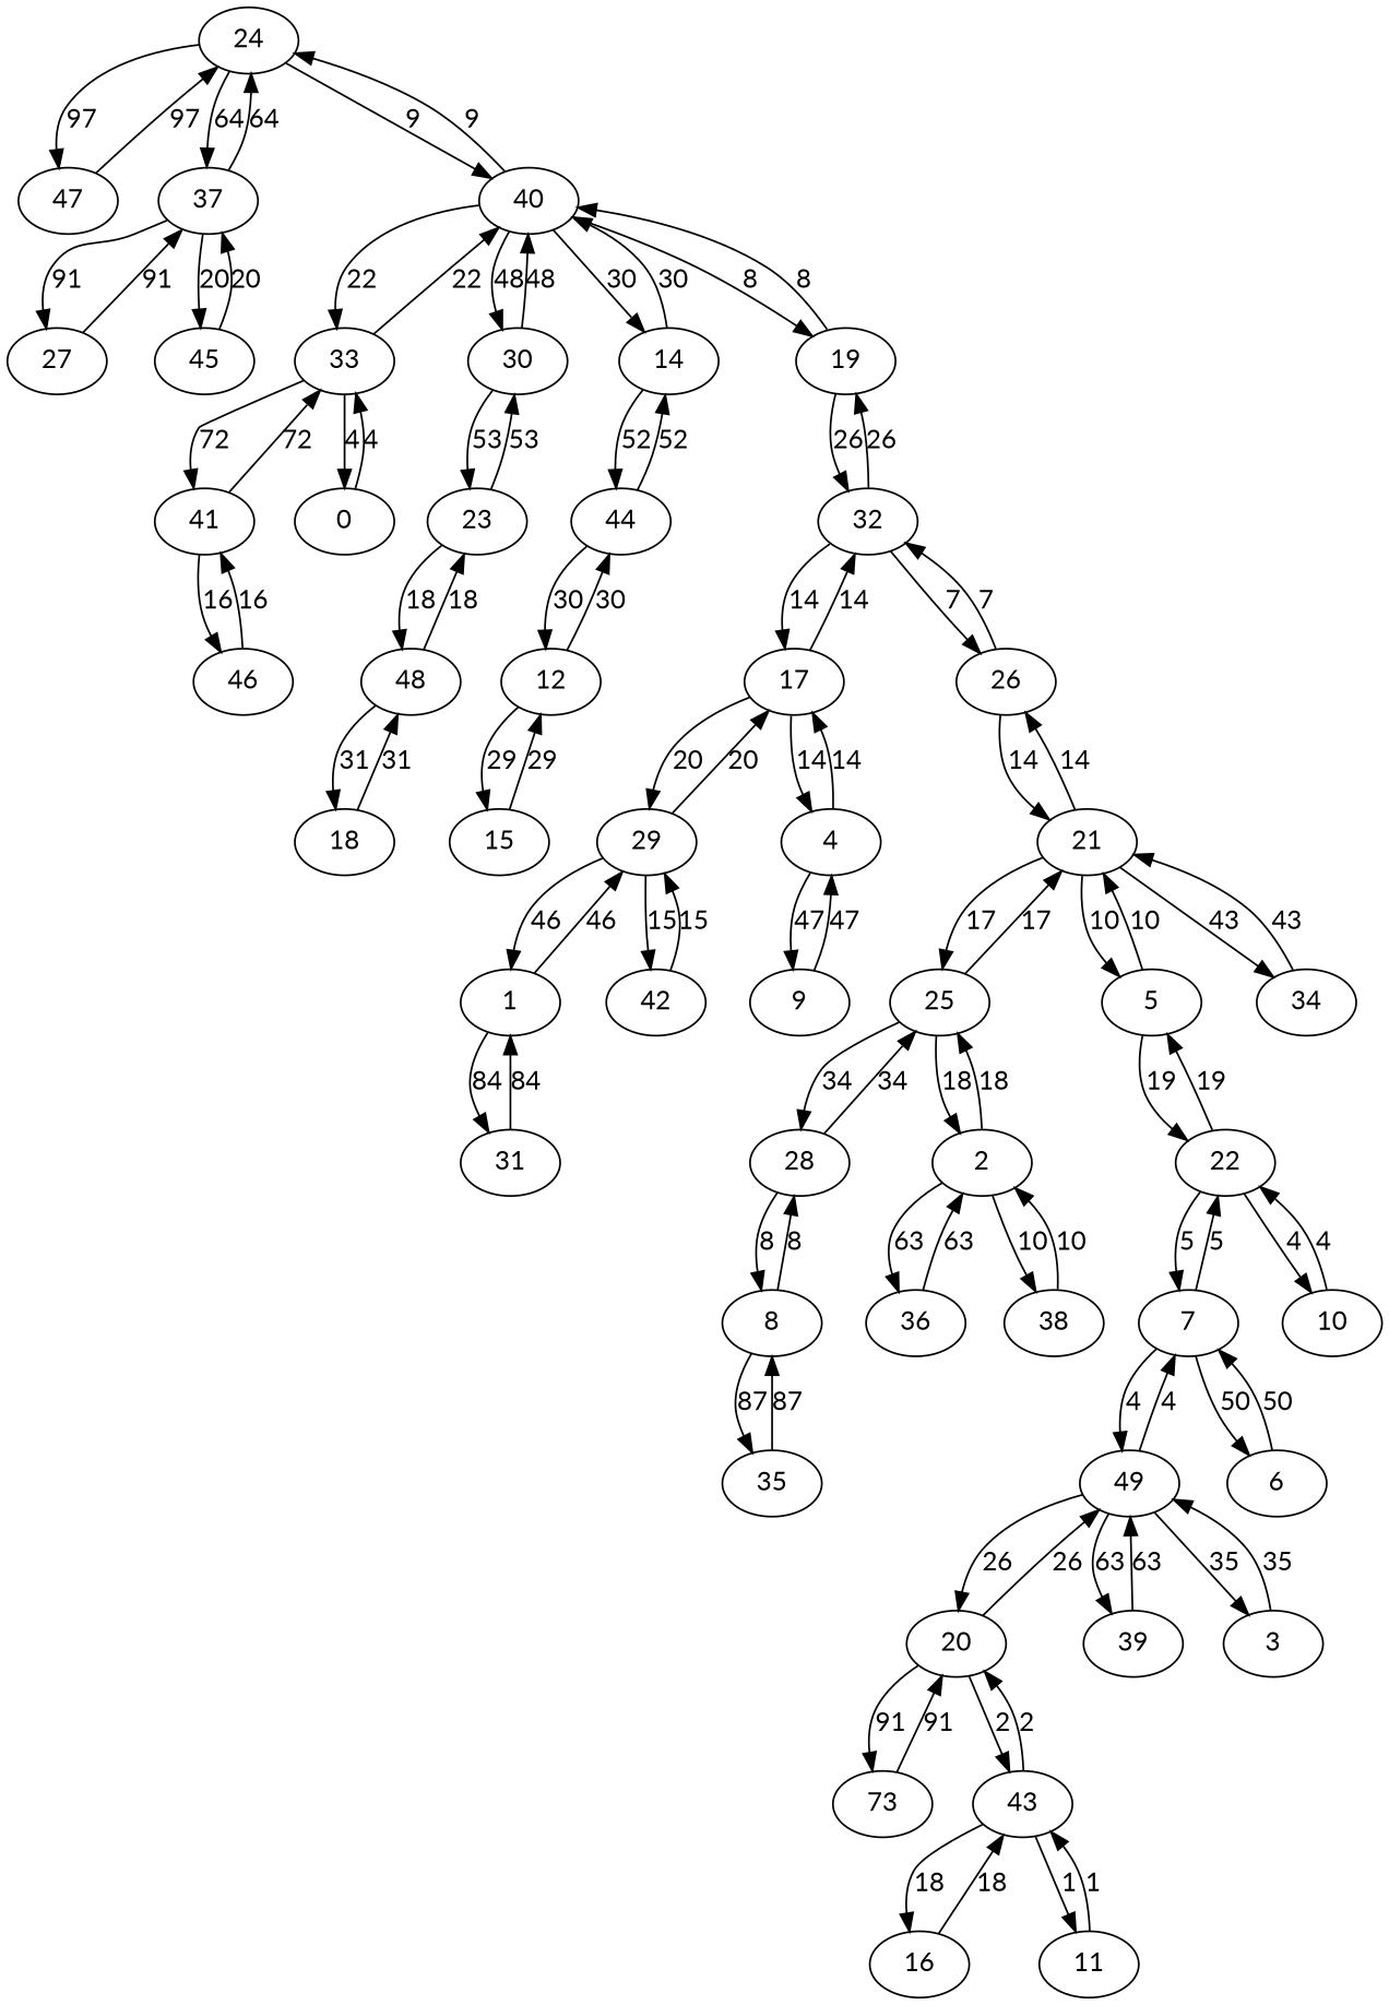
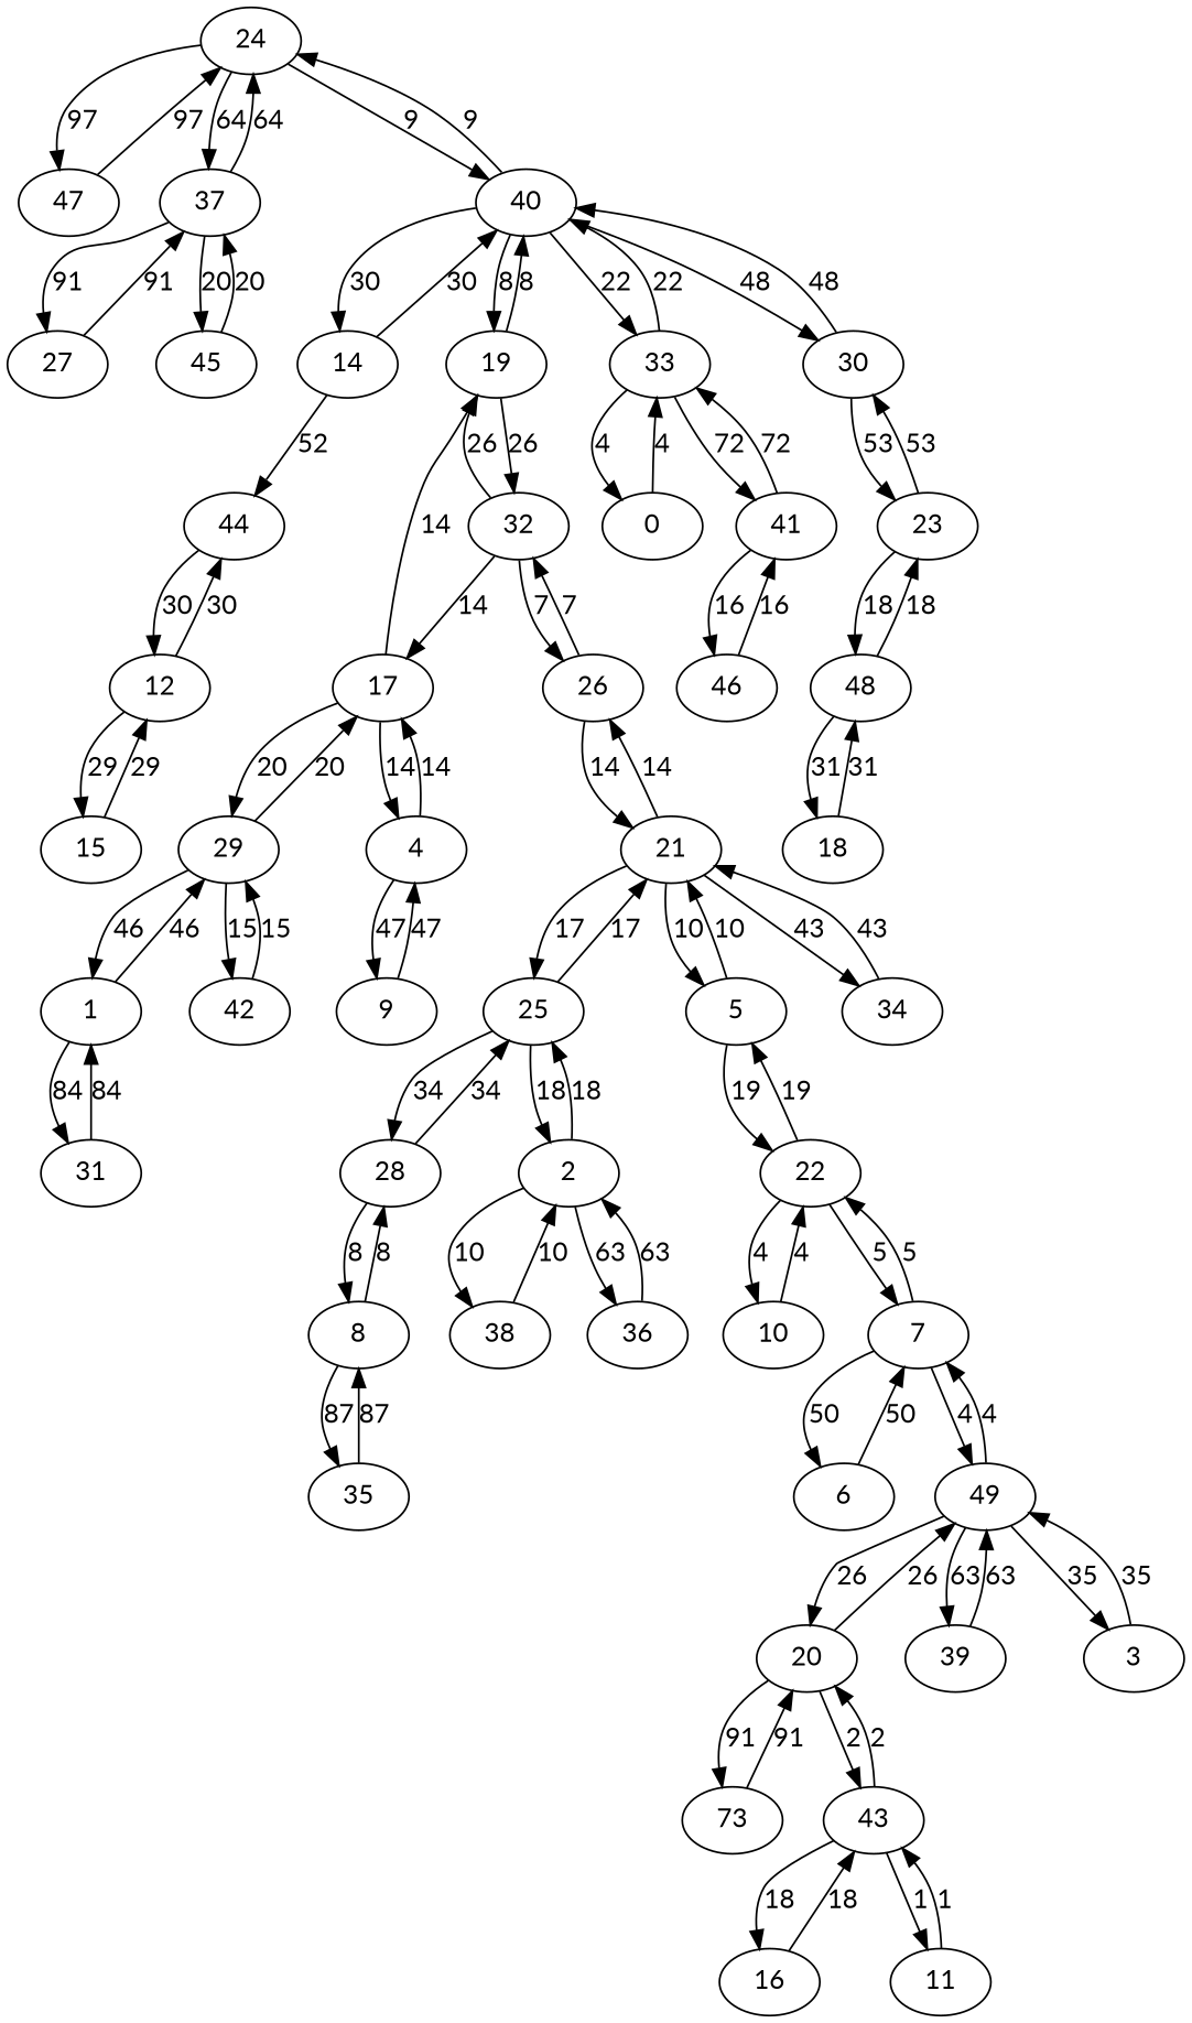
  digraph {
    fontname=Lato
    node [fontname=Lato]
    edge [fontname=Lato]
    24
    47
    37
    40
    27
    45
    33
    30
    14
    19
    n11 [label=73]
    20
    49
    43
    39
    7
    3
    16
    11
    8
    35
    28
    25
    31
    1
    29
    17
    42
    41
    0
    46
    6
    22
    36
    2
    38
    21
    23
    48
    18
    44
    12
    15
    5
    10
    32
    4
    9
    34
    26
    24 -> 47 [label=97]
    24 -> 37 [label=64]
    24 -> 40 [label=9]
    47 -> 24 [label=97]
    37 -> 24 [label=64]
    37 -> 27 [label=91]
    37 -> 45 [label=20]
    40 -> 24 [label=9]
    40 -> 33 [label=22]
    40 -> 30 [label=48]
    40 -> 14 [label=30]
    40 -> 19 [label=8]
    27 -> 37 [label=91]
    45 -> 37 [label=20]
    33 -> 40 [label=22]
    33 -> 41 [label=72]
    33 -> 0 [label=4]
    30 -> 40 [label=48]
    30 -> 23 [label=53]
    14 -> 40 [label=30]
    14 -> 44 [label=52]
    19 -> 40 [label=8]
    19 -> 32 [label=26]
    n11 -> 20 [label=91]
    20 -> n11 [label=91]
    20 -> 49 [label=26]
    20 -> 43 [label=2]
    49 -> 20 [label=26]
    49 -> 39 [label=63]
    49 -> 7 [label=4]
    49 -> 3 [label=35]
    43 -> 20 [label=2]
    43 -> 16 [label=18]
    43 -> 11 [label=1]
    39 -> 49 [label=63]
    7 -> 49 [label=4]
    7 -> 6 [label=50]
    7 -> 22 [label=5]
    3 -> 49 [label=35]
    16 -> 43 [label=18]
    11 -> 43 [label=1]
    8 -> 35 [label=87]
    8 -> 28 [label=8]
    35 -> 8 [label=87]
    28 -> 8 [label=8]
    28 -> 25 [label=34]
    25 -> 28 [label=34]
    25 -> 2 [label=18]
    25 -> 21 [label=17]
    31 -> 1 [label=84]
    1 -> 31 [label=84]
    1 -> 29 [label=46]
    29 -> 1 [label=46]
    29 -> 17 [label=20]
    29 -> 42 [label=15]
    17 -> 29 [label=20]
-   17 -> 32 [label=14]
+   17 -> 19 [label=14]
    17 -> 4 [label=14]
    42 -> 29 [label=15]
    41 -> 33 [label=72]
    41 -> 46 [label=16]
    0 -> 33 [label=4]
    46 -> 41 [label=16]
    6 -> 7 [label=50]
    22 -> 7 [label=5]
    22 -> 5 [label=19]
    22 -> 10 [label=4]
    36 -> 2 [label=63]
    2 -> 25 [label=18]
    2 -> 36 [label=63]
    2 -> 38 [label=10]
    38 -> 2 [label=10]
    21 -> 25 [label=17]
    21 -> 5 [label=10]
    21 -> 34 [label=43]
    21 -> 26 [label=14]
    23 -> 30 [label=53]
    23 -> 48 [label=18]
    48 -> 23 [label=18]
    48 -> 18 [label=31]
    18 -> 48 [label=31]
-   44 -> 14 [label=52]
    44 -> 12 [label=30]
    12 -> 44 [label=30]
    12 -> 15 [label=29]
    15 -> 12 [label=29]
    5 -> 22 [label=19]
    5 -> 21 [label=10]
    10 -> 22 [label=4]
    32 -> 19 [label=26]
    32 -> 17 [label=14]
    32 -> 26 [label=7]
    4 -> 17 [label=14]
    4 -> 9 [label=47]
    9 -> 4 [label=47]
    34 -> 21 [label=43]
    26 -> 21 [label=14]
    26 -> 32 [label=7]
  }
